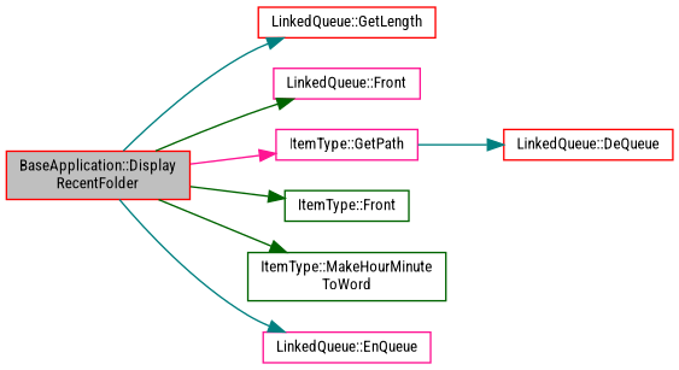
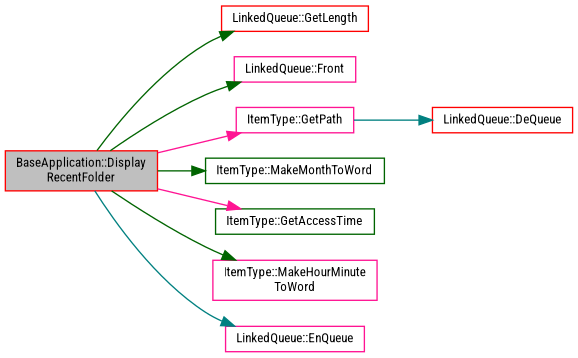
  digraph {
    fontname="Roboto Condensed"
    rankdir=LR
    node [color=red fillcolor=white fontname="Roboto Condensed" fontsize=10 shape=record style=filled]
    edge [color=darkgreen fontname="Roboto Condensed" fontsize=10 labelfontname=Helvetica labelfontsize=10 style=solid]
    n1 [fillcolor=grey75 fontcolor=black height=0.2 label="BaseApplication::Display\lRecentFolder" width=0.4]
    n2 [height=0.2 label="LinkedQueue::GetLength" width=0.4]
    n3 [color=deeppink height=0.2 label="LinkedQueue::Front" width=0.4]
    n4 [color=deeppink height=0.2 label="ItemType::GetPath" width=0.4]
-   n5 [color=darkgreen height=0.2 label="ItemType::Front" width=0.4]
-   n7 [color=darkgreen height=0.2 label="ItemType::MakeHourMinute\lToWord" width=0.4]
+   n5 [color=darkgreen height=0.2 label="ItemType::MakeMonthToWord" width=0.4]
+   n6 [color=darkgreen height=0.2 label="ItemType::GetAccessTime" width=0.4]
+   n7 [color=deeppink height=0.2 label="ItemType::MakeHourMinute\lToWord" width=0.4]
    n8 [color=deeppink height=0.2 label="LinkedQueue::EnQueue" width=0.4]
    n9 [height=0.2 label="LinkedQueue::DeQueue" width=0.4]
-   n1 -> n2 [color=teal]
+   n1 -> n2
    n1 -> n3
    n1 -> n4 [color=deeppink]
    n1 -> n5
+   n1 -> n6 [color=deeppink]
    n1 -> n7
    n1 -> n8 [color=teal]
    n4 -> n9 [color=teal]
  }
